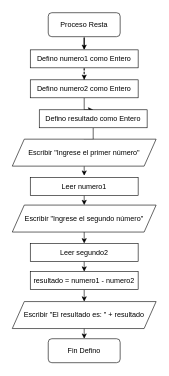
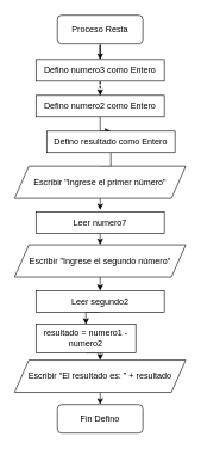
  <mxCell id="0" />
  <mxCell id="1" parent="0" />
  <mxCell id="2" style="edgeStyle=orthogonalEdgeStyle;rounded=0;orthogonalLoop=1;jettySize=auto;html=1;entryX=0.5;entryY=0;entryDx=0;entryDy=0;" edge="1" parent="1" source="3" target="5"><mxGeometry relative="1" as="geometry" /></mxCell>
  <mxCell id="3" value="Proceso Resta" style="rounded=1;whiteSpace=wrap;html=1;" vertex="1" parent="1"><mxGeometry x="80" y="20" width="120" height="40" as="geometry" /></mxCell>
  <mxCell id="4" style="edgeStyle=orthogonalEdgeStyle;rounded=0;orthogonalLoop=1;jettySize=auto;html=1;entryX=0.5;entryY=0;entryDx=0;entryDy=0;dashed=1;" edge="1" parent="1" source="5" target="7"><mxGeometry relative="1" as="geometry" /></mxCell>
- <mxCell id="5" value="Defino numero1 como Entero" style="rounded=0;whiteSpace=wrap;html=1;" vertex="1" parent="1"><mxGeometry x="50" y="82" width="180" height="30" as="geometry" /></mxCell>
+ <mxCell id="5" value="Defino numero3 como Entero" style="rounded=0;whiteSpace=wrap;html=1;" vertex="1" parent="1"><mxGeometry x="50" y="82" width="180" height="30" as="geometry" /></mxCell>
  <mxCell id="6" style="edgeStyle=orthogonalEdgeStyle;rounded=0;orthogonalLoop=1;jettySize=auto;html=1;entryX=0.5;entryY=0;entryDx=0;entryDy=0;" edge="1" parent="1" source="7" target="9"><mxGeometry relative="1" as="geometry" /></mxCell>
  <mxCell id="7" value="Defino numero2 como Entero" style="rounded=0;whiteSpace=wrap;html=1;" vertex="1" parent="1"><mxGeometry x="50" y="132" width="180" height="30" as="geometry" /></mxCell>
  <mxCell id="8" style="edgeStyle=orthogonalEdgeStyle;rounded=0;orthogonalLoop=1;jettySize=auto;html=1;entryX=0.5;entryY=0;entryDx=0;entryDy=0;" edge="1" parent="1" source="9" target="11"><mxGeometry relative="1" as="geometry" /></mxCell>
  <mxCell id="9" value="Defino resultado como Entero" style="rounded=0;whiteSpace=wrap;html=1;" vertex="1" parent="1"><mxGeometry x="65" y="182" width="180" height="30" as="geometry" /></mxCell>
  <mxCell id="10" style="edgeStyle=orthogonalEdgeStyle;rounded=0;orthogonalLoop=1;jettySize=auto;html=1;exitX=0.5;exitY=1;exitDx=0;exitDy=0;" edge="1" parent="1" source="11"><mxGeometry relative="1" as="geometry"><mxPoint x="140" y="292" as="targetPoint" /></mxGeometry></mxCell>
  <mxCell id="11" value="Escribir &quot;Ingrese el primer número&quot;" style="shape=parallelogram;perimeter=parallelogramPerimeter;whiteSpace=wrap;html=1;fixedSize=1;" vertex="1" parent="1"><mxGeometry x="20" y="231" width="240" height="45" as="geometry" /></mxCell>
  <mxCell id="12" style="edgeStyle=orthogonalEdgeStyle;rounded=0;orthogonalLoop=1;jettySize=auto;html=1;exitX=0.5;exitY=1;exitDx=0;exitDy=0;entryX=0.5;entryY=0;entryDx=0;entryDy=0;" edge="1" parent="1" source="13" target="15"><mxGeometry relative="1" as="geometry" /></mxCell>
- <mxCell id="13" value="Leer numero1" style="rounded=0;whiteSpace=wrap;html=1;" vertex="1" parent="1"><mxGeometry x="50" y="295" width="180" height="30" as="geometry" /></mxCell>
+ <mxCell id="13" value="Leer numero7" style="rounded=0;whiteSpace=wrap;html=1;" vertex="1" parent="1"><mxGeometry x="50" y="295" width="180" height="30" as="geometry" /></mxCell>
  <mxCell id="14" style="edgeStyle=orthogonalEdgeStyle;rounded=0;orthogonalLoop=1;jettySize=auto;html=1;exitX=0.5;exitY=1;exitDx=0;exitDy=0;entryX=0.5;entryY=0;entryDx=0;entryDy=0;" edge="1" parent="1" source="15" target="17"><mxGeometry relative="1" as="geometry" /></mxCell>
  <mxCell id="15" value="Escribir &quot;Ingrese el segundo número&quot;" style="shape=parallelogram;perimeter=parallelogramPerimeter;whiteSpace=wrap;html=1;fixedSize=1;" vertex="1" parent="1"><mxGeometry x="20" y="341" width="240" height="45" as="geometry" /></mxCell>
  <mxCell id="16" style="edgeStyle=orthogonalEdgeStyle;rounded=0;orthogonalLoop=1;jettySize=auto;html=1;exitX=0.5;exitY=1;exitDx=0;exitDy=0;entryX=0.5;entryY=0;entryDx=0;entryDy=0;" edge="1" parent="1" source="17" target="19"><mxGeometry relative="1" as="geometry" /></mxCell>
  <mxCell id="17" value="Leer segundo2" style="rounded=0;whiteSpace=wrap;html=1;" vertex="1" parent="1"><mxGeometry x="50" y="405" width="180" height="30" as="geometry" /></mxCell>
  <mxCell id="18" style="edgeStyle=orthogonalEdgeStyle;rounded=0;orthogonalLoop=1;jettySize=auto;html=1;exitX=0.5;exitY=1;exitDx=0;exitDy=0;entryX=0.5;entryY=0;entryDx=0;entryDy=0;" edge="1" parent="1" source="19" target="21"><mxGeometry relative="1" as="geometry" /></mxCell>
- <mxCell id="19" value="resultado = numero1 - numero2" style="rounded=0;whiteSpace=wrap;html=1;" vertex="1" parent="1"><mxGeometry x="50" y="452" width="180" height="30" as="geometry" /></mxCell>
+ <mxCell id="19" value="resultado = numero1 - numero2" style="rounded=0;whiteSpace=wrap;html=1;" vertex="1" parent="1"><mxGeometry x="50" y="452" width="140" height="40" as="geometry" /></mxCell>
  <mxCell id="20" style="edgeStyle=orthogonalEdgeStyle;rounded=0;orthogonalLoop=1;jettySize=auto;html=1;exitX=0.5;exitY=1;exitDx=0;exitDy=0;entryX=0.5;entryY=0;entryDx=0;entryDy=0;" edge="1" parent="1" source="21" target="22"><mxGeometry relative="1" as="geometry" /></mxCell>
  <mxCell id="21" value="Escribir &quot;El resultado es: &quot; + resultado" style="shape=parallelogram;perimeter=parallelogramPerimeter;whiteSpace=wrap;html=1;fixedSize=1;" vertex="1" parent="1"><mxGeometry x="20" y="502" width="240" height="45" as="geometry" /></mxCell>
  <mxCell id="22" value="Fin Defino" style="rounded=1;whiteSpace=wrap;html=1;" vertex="1" parent="1"><mxGeometry x="80" y="564" width="120" height="40" as="geometry" /></mxCell>
